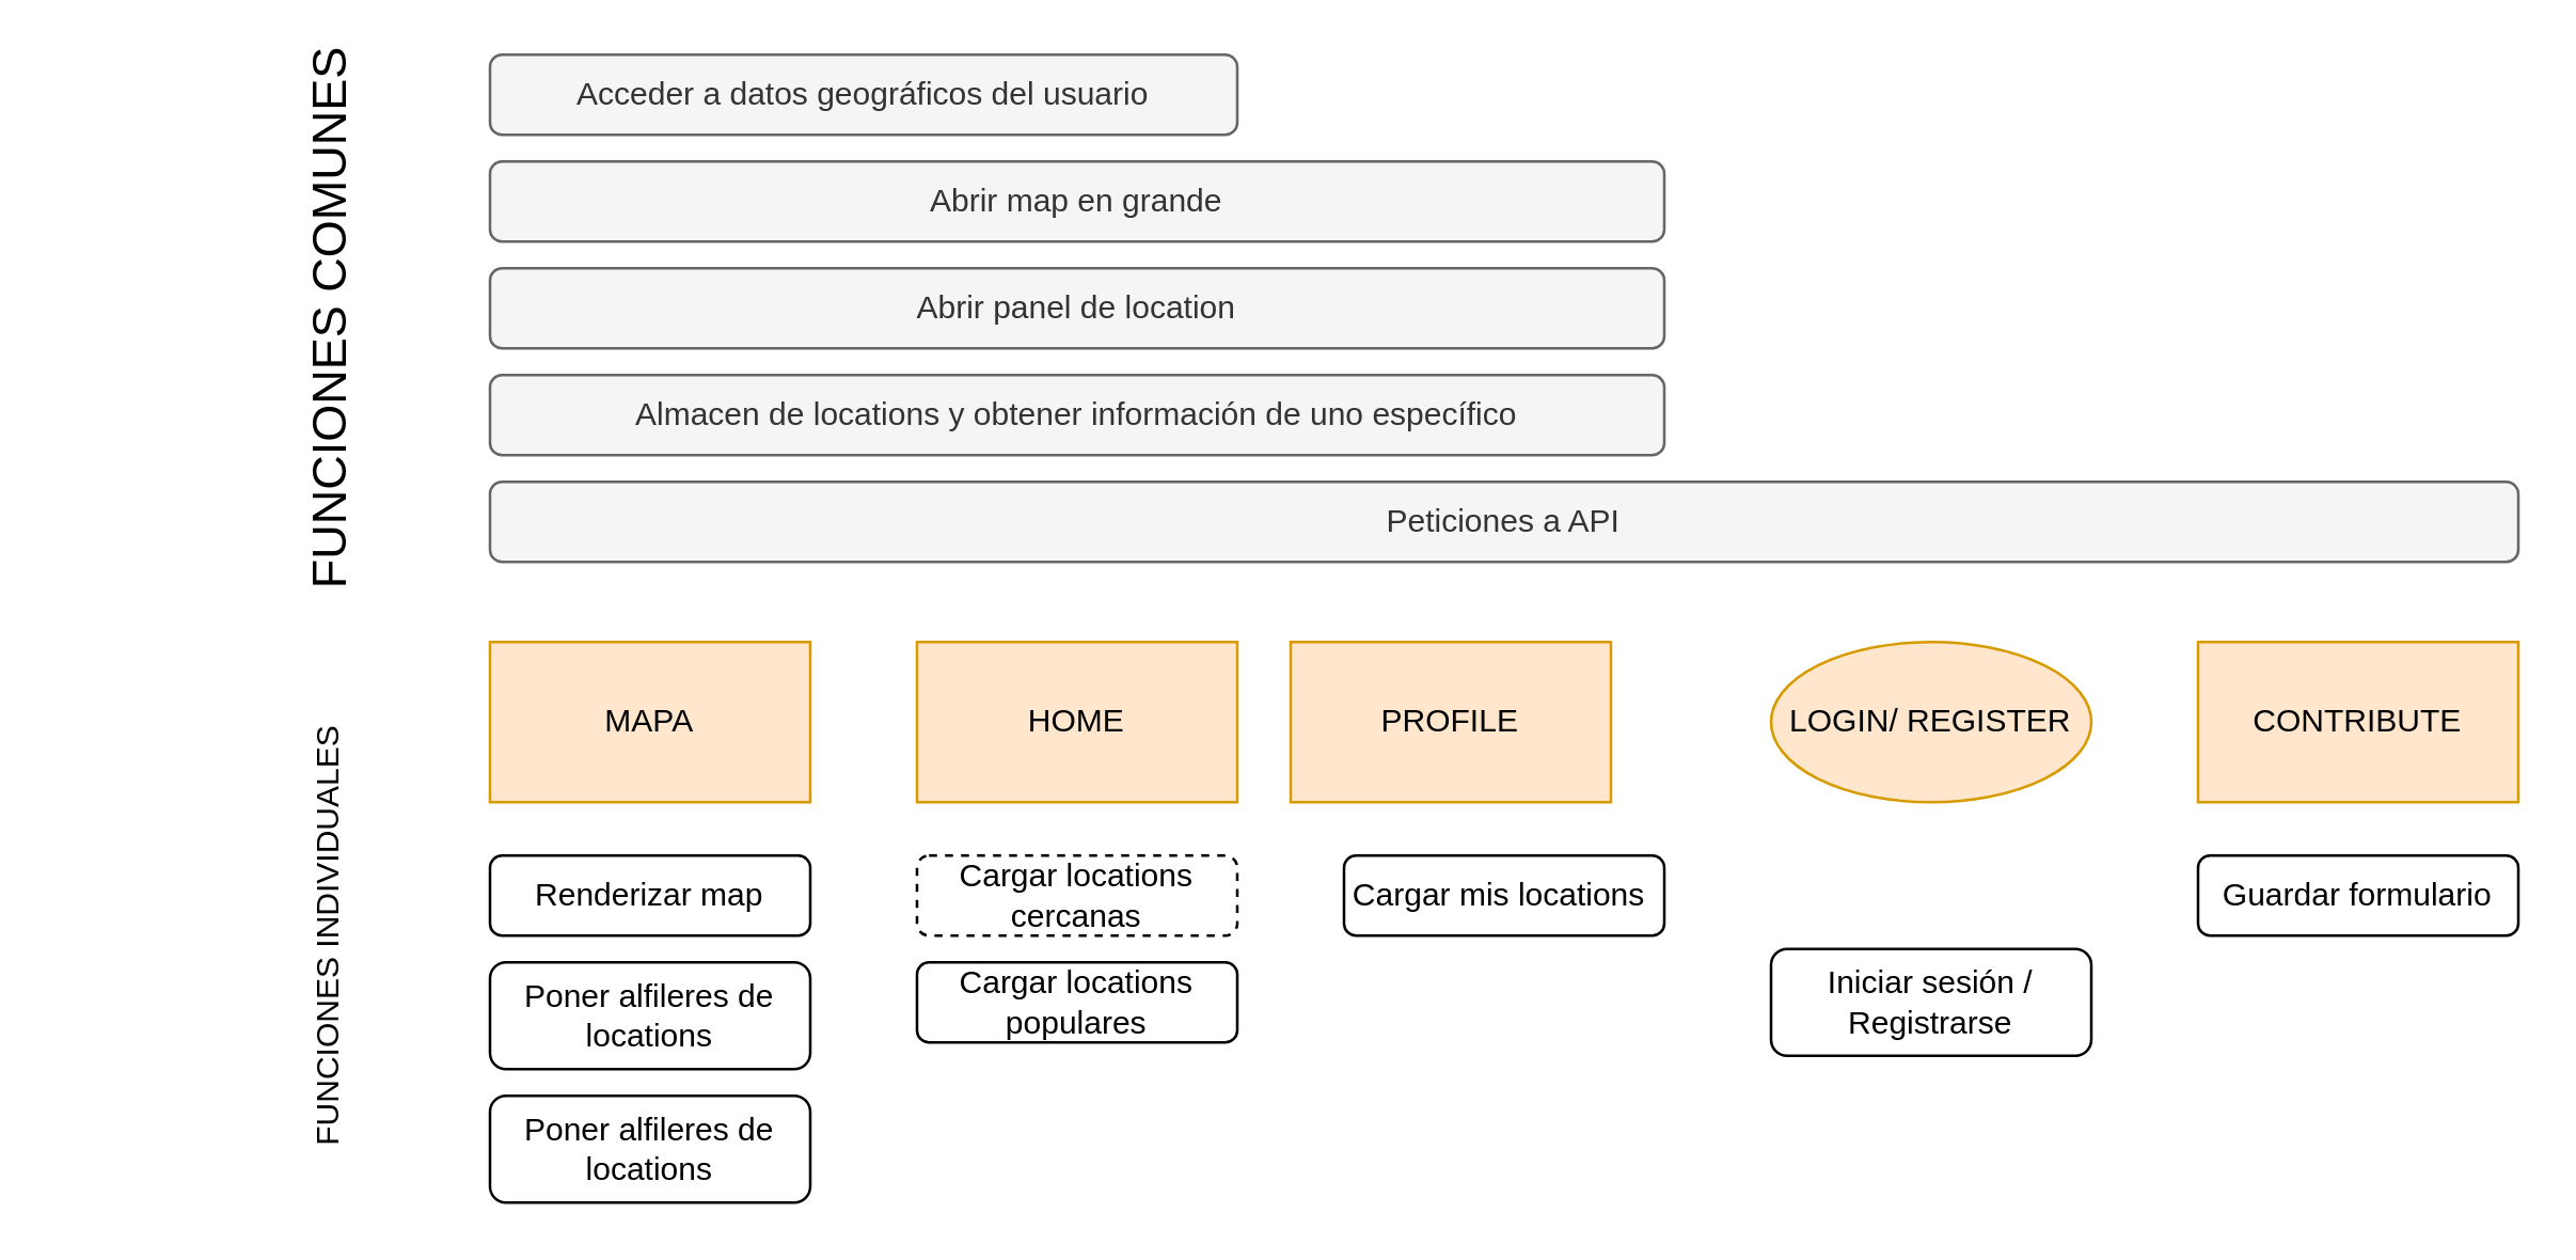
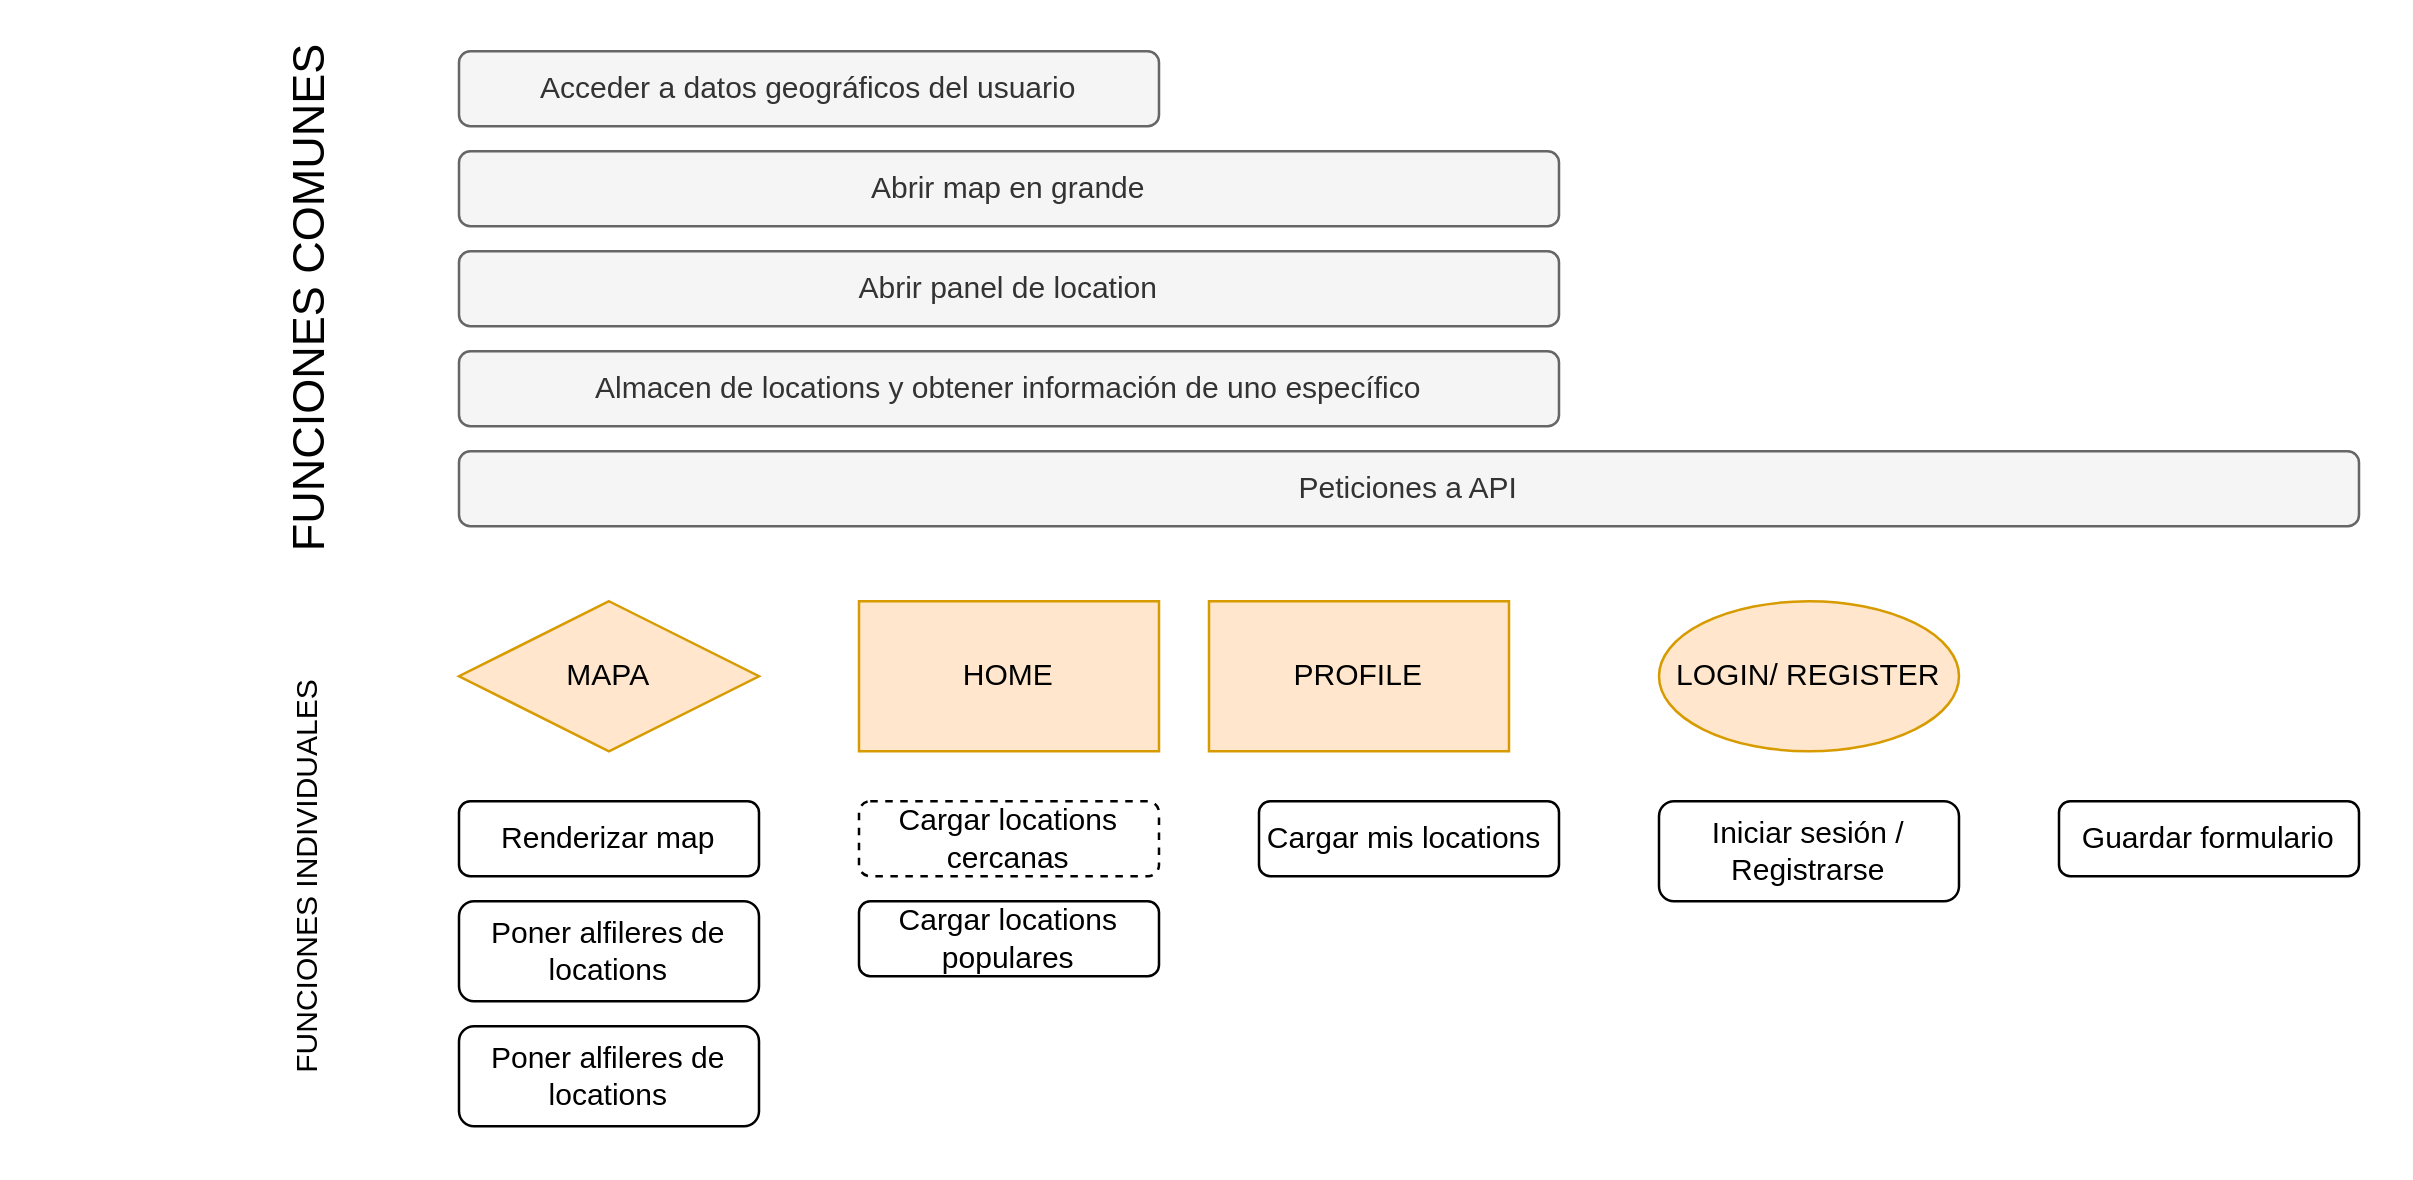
  <mxCell id="0" />
  <mxCell id="1" parent="0" />
  <mxCell id="2" value="Renderizar map" style="rounded=1;whiteSpace=wrap;html=1;" vertex="1" parent="1"><mxGeometry x="183" y="320" width="120" height="30" as="geometry" /></mxCell>
- <mxCell id="3" value="MAPA" style="rounded=0;whiteSpace=wrap;html=1;fillColor=#ffe6cc;strokeColor=#d79b00;" vertex="1" parent="1"><mxGeometry x="183" y="240" width="120" height="60" as="geometry" /></mxCell>
+ <mxCell id="3" value="MAPA" style="rhombus;whiteSpace=wrap;html=1;fillColor=#ffe6cc;strokeColor=#d79b00;" vertex="1" parent="1"><mxGeometry x="183" y="240" width="120" height="60" as="geometry" /></mxCell>
  <mxCell id="4" value="Peticiones a API" style="rounded=1;whiteSpace=wrap;html=1;fillColor=#f5f5f5;fontColor=#333333;strokeColor=#666666;" vertex="1" parent="1"><mxGeometry x="183" y="180" width="760" height="30" as="geometry" /></mxCell>
  <mxCell id="5" value="Poner alfileres de locations" style="rounded=1;whiteSpace=wrap;html=1;" vertex="1" parent="1"><mxGeometry x="183" y="360" width="120" height="40" as="geometry" /></mxCell>
  <mxCell id="6" value="HOME" style="rounded=0;whiteSpace=wrap;html=1;fillColor=#ffe6cc;strokeColor=#d79b00;" vertex="1" parent="1"><mxGeometry x="343" y="240" width="120" height="60" as="geometry" /></mxCell>
  <mxCell id="7" value="Poner alfileres de locations" style="rounded=1;whiteSpace=wrap;html=1;" vertex="1" parent="1"><mxGeometry x="183" y="410" width="120" height="40" as="geometry" /></mxCell>
- <mxCell id="8" value="CONTRIBUTE" style="rounded=0;whiteSpace=wrap;html=1;fillColor=#ffe6cc;strokeColor=#d79b00;" vertex="1" parent="1"><mxGeometry x="823" y="240" width="120" height="60" as="geometry" /></mxCell>
  <mxCell id="9" value="PROFILE" style="rounded=0;whiteSpace=wrap;html=1;fillColor=#ffe6cc;strokeColor=#d79b00;" vertex="1" parent="1"><mxGeometry x="483" y="240" width="120" height="60" as="geometry" /></mxCell>
  <mxCell id="10" value="Cargar locations cercanas" style="rounded=1;whiteSpace=wrap;html=1;dashed=1;" vertex="1" parent="1"><mxGeometry x="343" y="320" width="120" height="30" as="geometry" /></mxCell>
  <mxCell id="11" value="Cargar locations populares" style="rounded=1;whiteSpace=wrap;html=1;" vertex="1" parent="1"><mxGeometry x="343" y="360" width="120" height="30" as="geometry" /></mxCell>
  <mxCell id="12" value="Cargar mis locations&amp;nbsp;" style="rounded=1;whiteSpace=wrap;html=1;" vertex="1" parent="1"><mxGeometry x="503" y="320" width="120" height="30" as="geometry" /></mxCell>
  <mxCell id="13" value="Guardar formulario" style="rounded=1;whiteSpace=wrap;html=1;" vertex="1" parent="1"><mxGeometry x="823" y="320" width="120" height="30" as="geometry" /></mxCell>
  <mxCell id="14" value="Abrir panel de location" style="rounded=1;whiteSpace=wrap;html=1;fillColor=#f5f5f5;fontColor=#333333;strokeColor=#666666;" vertex="1" parent="1"><mxGeometry x="183" y="100" width="440" height="30" as="geometry" /></mxCell>
  <mxCell id="15" value="Abrir map en grande" style="rounded=1;whiteSpace=wrap;html=1;fillColor=#f5f5f5;fontColor=#333333;strokeColor=#666666;" vertex="1" parent="1"><mxGeometry x="183" y="60" width="440" height="30" as="geometry" /></mxCell>
  <mxCell id="16" value="Acceder a datos geográficos del usuario" style="rounded=1;whiteSpace=wrap;html=1;fillColor=#f5f5f5;fontColor=#333333;strokeColor=#666666;" vertex="1" parent="1"><mxGeometry x="183" y="20" width="280" height="30" as="geometry" /></mxCell>
  <mxCell id="17" value="Almacen de locations y obtener información de uno específico" style="rounded=1;whiteSpace=wrap;html=1;fillColor=#f5f5f5;fontColor=#333333;strokeColor=#666666;" vertex="1" parent="1"><mxGeometry x="183" y="140" width="440" height="30" as="geometry" /></mxCell>
  <mxCell id="18" value="LOGIN/ REGISTER" style="ellipse;whiteSpace=wrap;html=1;fillColor=#ffe6cc;strokeColor=#d79b00;" vertex="1" parent="1"><mxGeometry x="663" y="240" width="120" height="60" as="geometry" /></mxCell>
- <mxCell id="19" value="Iniciar sesión / Registrarse" style="rounded=1;whiteSpace=wrap;html=1;" vertex="1" parent="1"><mxGeometry x="663" y="355" width="120" height="40" as="geometry" /></mxCell>
+ <mxCell id="19" value="Iniciar sesión / Registrarse" style="rounded=1;whiteSpace=wrap;html=1;" vertex="1" parent="1"><mxGeometry x="663" y="320" width="120" height="40" as="geometry" /></mxCell>
  <mxCell id="20" value="FUNCIONES INDIVIDUALES" style="text;html=1;strokeColor=none;fillColor=none;align=center;verticalAlign=middle;whiteSpace=wrap;rounded=0;rotation=-90;" vertex="1" parent="1"><mxGeometry x="22.86" y="332.9" width="200.27" height="35" as="geometry" /></mxCell>
  <mxCell id="21" value="FUNCIONES COMUNES" style="text;html=1;strokeColor=none;fillColor=none;align=center;verticalAlign=middle;whiteSpace=wrap;rounded=0;rotation=-90;fontSize=18;" vertex="1" parent="1"><mxGeometry x="20.5" y="99.5" width="205" height="40" as="geometry" /></mxCell>
